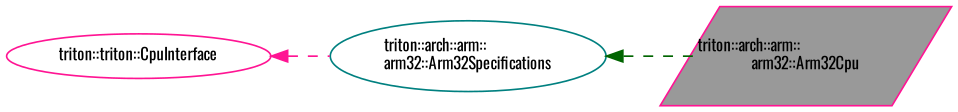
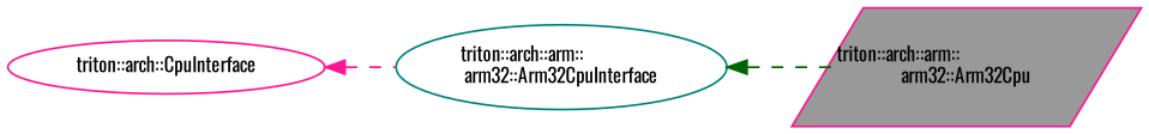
  digraph {
    fontname=Oswald
    rankdir=LR
    node [color=deeppink fillcolor=white fontname=Oswald fontsize=10 shape=ellipse style=filled]
    edge [dir=back fontname=Oswald fontsize=10 labelfontname=Helvetica labelfontsize=10 style=dashed]
    n1 [fillcolor=grey60 fontcolor=black height=0.2 label="triton::arch::arm::\larm32::Arm32Cpu" shape=parallelogram width=0.4]
-   n2 [height=0.2 label="triton::triton::CpuInterface" width=0.4]
-   n3 [color=teal height=0.2 label="triton::arch::arm::\larm32::Arm32Specifications" width=0.4]
+   n2 [height=0.2 label="triton::arch::CpuInterface" width=0.4]
+   n3 [color=teal height=0.2 label="triton::arch::arm::\larm32::Arm32CpuInterface" width=0.4]
    n2 -> n3 [color=deeppink]
    n3 -> n1 [color=darkgreen]
  }
